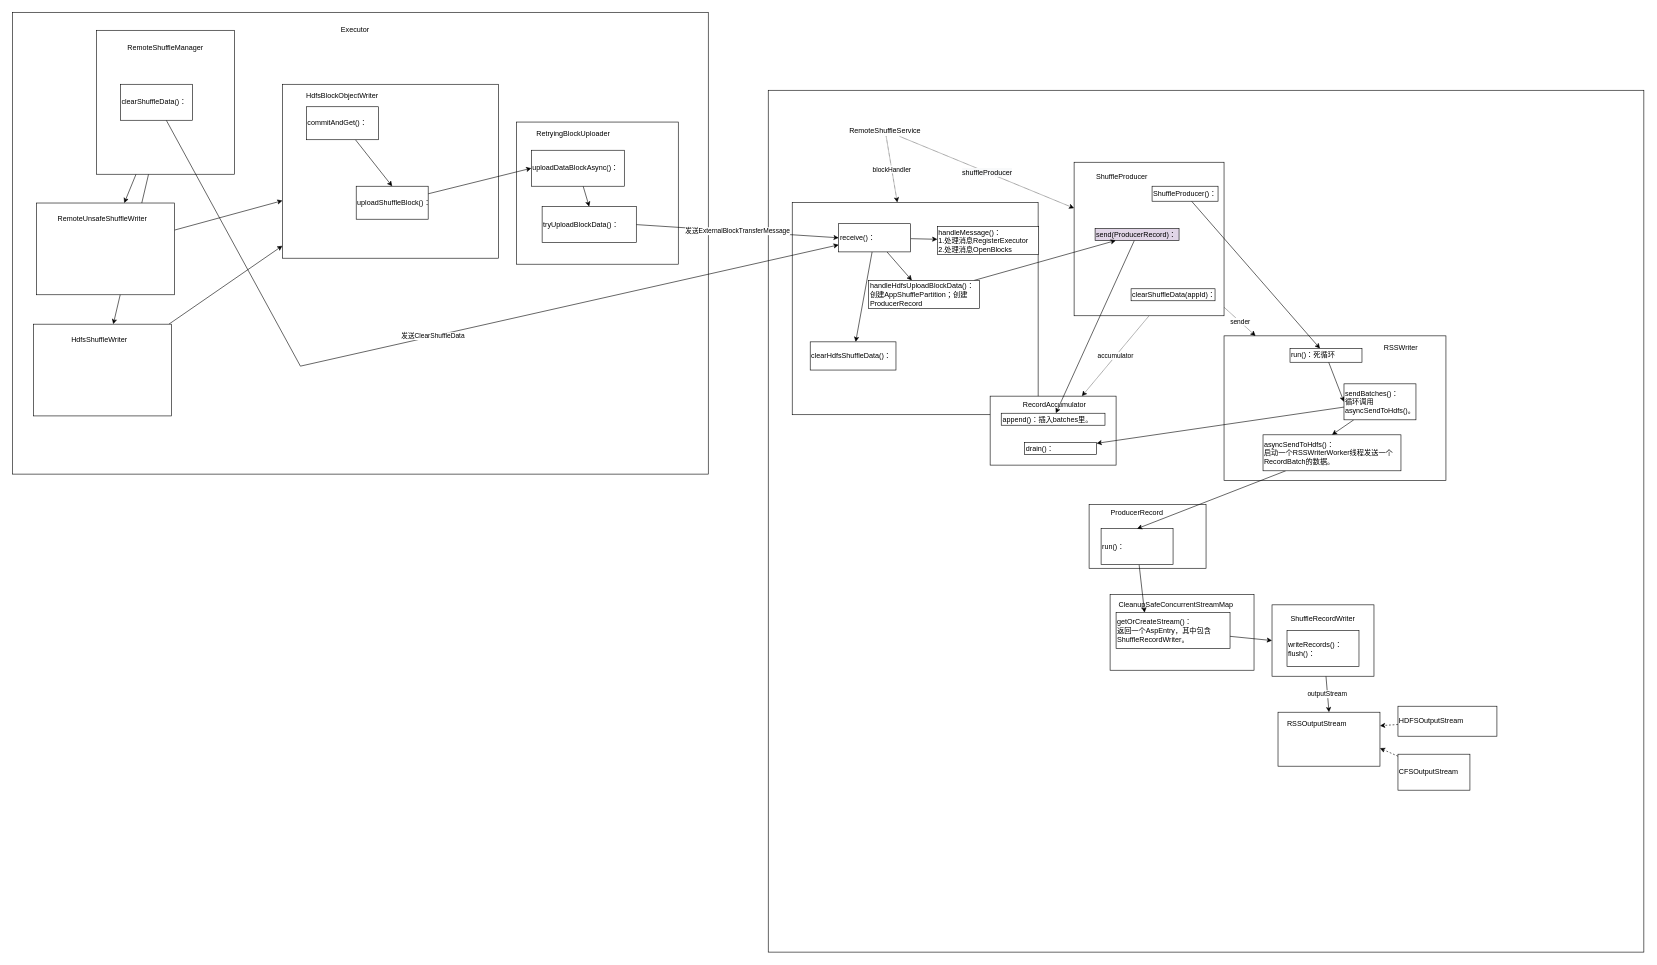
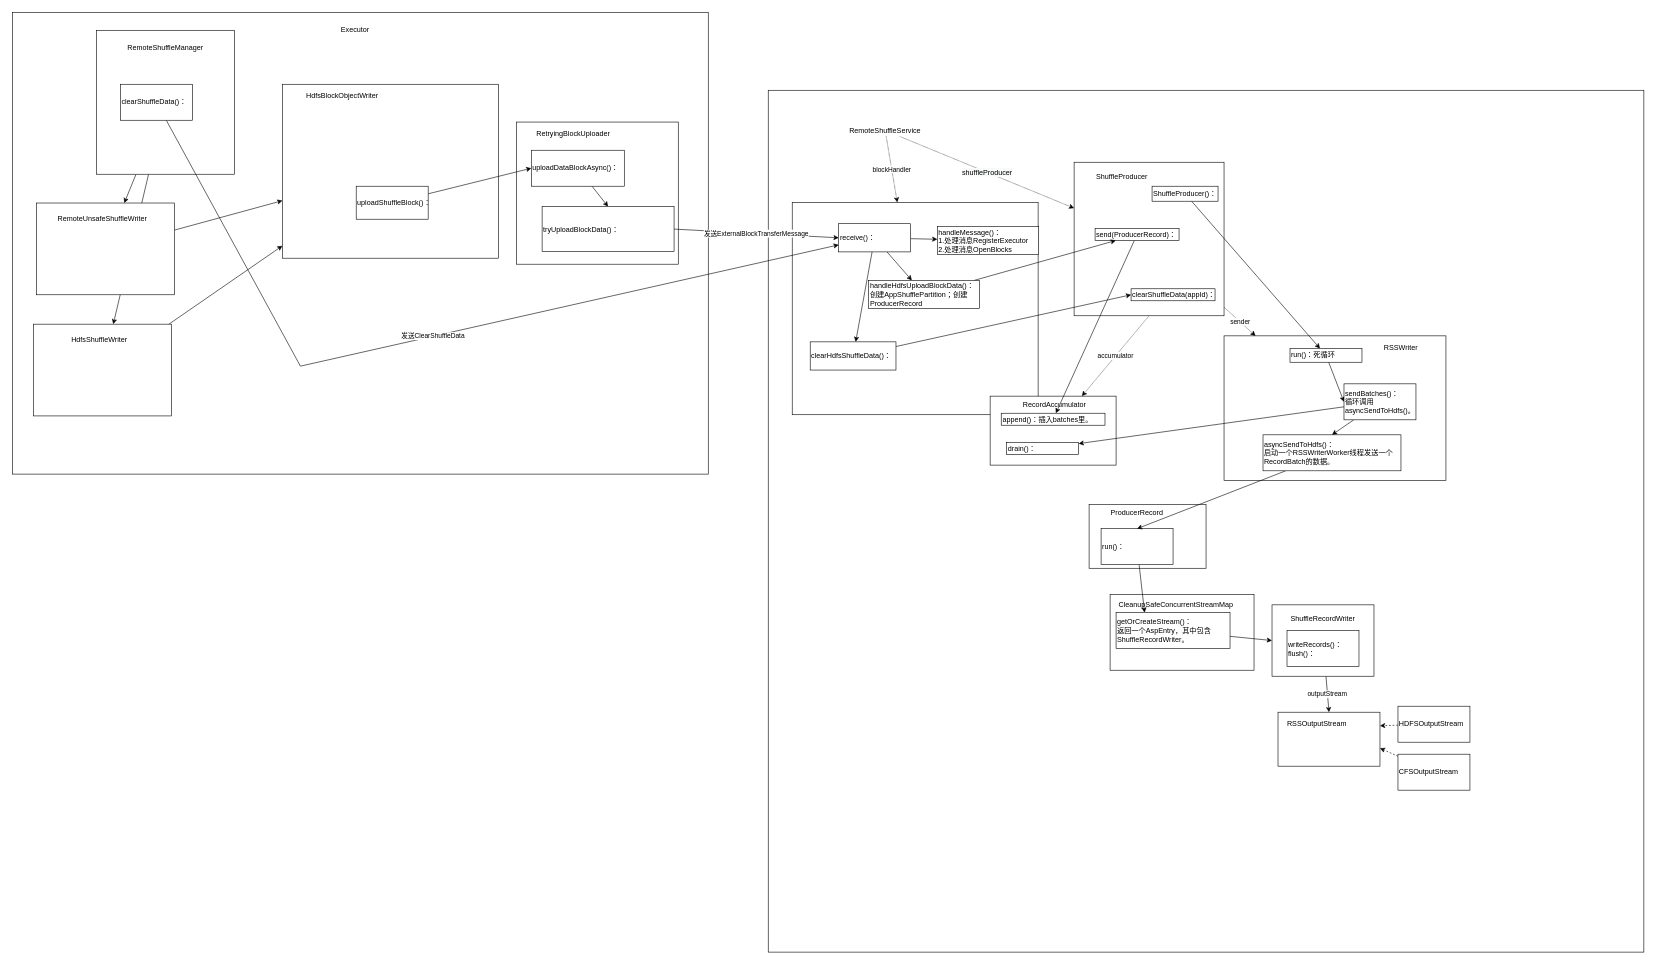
  <mxCell id="0" />
  <mxCell id="1" parent="0" />
  <mxCell id="2" value="" style="rounded=0;whiteSpace=wrap;html=1;align=left;" vertex="1" parent="1"><mxGeometry x="20" y="20" width="1160" height="770" as="geometry" /></mxCell>
  <mxCell id="3" value="" style="rounded=0;whiteSpace=wrap;html=1;" vertex="1" parent="1"><mxGeometry x="1280" y="150" width="1460" height="1437" as="geometry" /></mxCell>
  <mxCell id="4" value="" style="rounded=0;whiteSpace=wrap;html=1;" vertex="1" parent="1"><mxGeometry x="1320" y="337" width="410" height="354" as="geometry" /></mxCell>
  <mxCell id="5" value="" style="rounded=0;whiteSpace=wrap;html=1;" parent="1" vertex="1"><mxGeometry x="860" y="203" width="270" height="237" as="geometry" /></mxCell>
  <mxCell id="6" value="" style="rounded=0;whiteSpace=wrap;html=1;" parent="1" vertex="1"><mxGeometry x="470" y="140" width="360" height="290" as="geometry" /></mxCell>
  <mxCell id="7" value="HdfsBlockObjectWriter" style="text;html=1;strokeColor=none;fillColor=none;align=center;verticalAlign=middle;whiteSpace=wrap;rounded=0;" parent="1" vertex="1"><mxGeometry x="505" y="150" width="130" height="20" as="geometry" /></mxCell>
  <mxCell id="8" style="edgeStyle=none;rounded=0;orthogonalLoop=1;jettySize=auto;html=1;entryX=0;entryY=0.5;entryDx=0;entryDy=0;" edge="1" parent="1" source="9" target="15"><mxGeometry relative="1" as="geometry" /></mxCell>
  <mxCell id="9" value="uploadShuffleBlock()：" style="rounded=0;whiteSpace=wrap;html=1;align=left;" parent="1" vertex="1"><mxGeometry x="593" y="310" width="120" height="55" as="geometry" /></mxCell>
- <mxCell id="10" style="rounded=0;orthogonalLoop=1;jettySize=auto;html=1;entryX=0.5;entryY=0;entryDx=0;entryDy=0;" edge="1" parent="1" source="11" target="9"><mxGeometry relative="1" as="geometry" /></mxCell>
- <mxCell id="11" value="commitAndGet()：" style="rounded=0;whiteSpace=wrap;html=1;align=left;" parent="1" vertex="1"><mxGeometry x="510" y="177.5" width="120" height="55" as="geometry" /></mxCell>
  <mxCell id="12" value="RetryingBlockUploader" style="text;html=1;strokeColor=none;fillColor=none;align=center;verticalAlign=middle;whiteSpace=wrap;rounded=0;" parent="1" vertex="1"><mxGeometry x="885" y="212.5" width="140" height="20" as="geometry" /></mxCell>
  <mxCell id="13" value="发送ExternalBlockTransferMessage" style="edgeStyle=none;rounded=0;orthogonalLoop=1;jettySize=auto;html=1;entryX=0;entryY=0.5;entryDx=0;entryDy=0;exitX=1;exitY=0.5;exitDx=0;exitDy=0;" edge="1" parent="1" source="22" target="21"><mxGeometry relative="1" as="geometry" /></mxCell>
  <mxCell id="14" style="edgeStyle=none;rounded=0;orthogonalLoop=1;jettySize=auto;html=1;entryX=0.5;entryY=0;entryDx=0;entryDy=0;" edge="1" parent="1" source="15" target="22"><mxGeometry relative="1" as="geometry" /></mxCell>
  <mxCell id="15" value="uploadDataBlockAsync()：" style="rounded=0;whiteSpace=wrap;html=1;align=left;" parent="1" vertex="1"><mxGeometry x="885" y="250" width="155" height="60" as="geometry" /></mxCell>
  <mxCell id="16" value="blockHandler" style="edgeStyle=none;rounded=0;orthogonalLoop=1;jettySize=auto;html=1;dashed=1;dashPattern=1 1;" edge="1" parent="1" source="17" target="4"><mxGeometry relative="1" as="geometry" /></mxCell>
  <mxCell id="17" value="RemoteShuffleService" style="text;html=1;strokeColor=none;fillColor=none;align=center;verticalAlign=middle;whiteSpace=wrap;rounded=0;" vertex="1" parent="1"><mxGeometry x="1400" y="207" width="150" height="20" as="geometry" /></mxCell>
  <mxCell id="18" style="edgeStyle=none;rounded=0;orthogonalLoop=1;jettySize=auto;html=1;" edge="1" parent="1" source="21" target="76"><mxGeometry relative="1" as="geometry" /></mxCell>
  <mxCell id="19" style="edgeStyle=none;rounded=0;orthogonalLoop=1;jettySize=auto;html=1;" edge="1" parent="1" source="21" target="78"><mxGeometry relative="1" as="geometry" /></mxCell>
  <mxCell id="20" style="edgeStyle=none;rounded=0;orthogonalLoop=1;jettySize=auto;html=1;" edge="1" parent="1" source="21" target="79"><mxGeometry relative="1" as="geometry" /></mxCell>
  <mxCell id="21" value="receive()：" style="rounded=0;whiteSpace=wrap;html=1;align=left;" vertex="1" parent="1"><mxGeometry x="1397.5" y="372.5" width="120" height="47" as="geometry" /></mxCell>
- <mxCell id="22" value="tryUploadBlockData()：" style="rounded=0;whiteSpace=wrap;html=1;align=left;" vertex="1" parent="1"><mxGeometry x="903" y="344" width="157" height="60" as="geometry" /></mxCell>
+ <mxCell id="22" value="tryUploadBlockData()：" style="rounded=0;whiteSpace=wrap;html=1;align=left;" vertex="1" parent="1"><mxGeometry x="903" y="344" width="220" height="75" as="geometry" /></mxCell>
  <mxCell id="23" style="edgeStyle=none;rounded=0;orthogonalLoop=1;jettySize=auto;html=1;" edge="1" parent="1" source="25" target="30"><mxGeometry relative="1" as="geometry" /></mxCell>
  <mxCell id="24" style="edgeStyle=none;rounded=0;orthogonalLoop=1;jettySize=auto;html=1;" edge="1" parent="1" source="25" target="33"><mxGeometry relative="1" as="geometry" /></mxCell>
  <mxCell id="25" value="" style="rounded=0;whiteSpace=wrap;html=1;" vertex="1" parent="1"><mxGeometry x="160" y="50" width="230" height="240" as="geometry" /></mxCell>
  <mxCell id="26" value="RemoteShuffleManager" style="text;html=1;strokeColor=none;fillColor=none;align=center;verticalAlign=middle;whiteSpace=wrap;rounded=0;" vertex="1" parent="1"><mxGeometry x="200" y="70" width="150" height="20" as="geometry" /></mxCell>
  <mxCell id="27" value="发送ClearShuffleData" style="edgeStyle=none;rounded=0;orthogonalLoop=1;jettySize=auto;html=1;entryX=0;entryY=0.75;entryDx=0;entryDy=0;" edge="1" parent="1" source="28" target="21"><mxGeometry relative="1" as="geometry"><mxPoint x="1100" y="650" as="targetPoint" /><Array as="points"><mxPoint x="500" y="610" /></Array></mxGeometry></mxCell>
  <mxCell id="28" value="clearShuffleData()：" style="rounded=0;whiteSpace=wrap;html=1;align=left;" vertex="1" parent="1"><mxGeometry x="200" y="140" width="120" height="60" as="geometry" /></mxCell>
  <mxCell id="29" style="edgeStyle=none;rounded=0;orthogonalLoop=1;jettySize=auto;html=1;" edge="1" parent="1" source="30" target="6"><mxGeometry relative="1" as="geometry" /></mxCell>
  <mxCell id="30" value="" style="rounded=0;whiteSpace=wrap;html=1;align=left;" vertex="1" parent="1"><mxGeometry x="60" y="338" width="230" height="153" as="geometry" /></mxCell>
  <mxCell id="31" value="RemoteUnsafeShuffleWriter" style="text;html=1;strokeColor=none;fillColor=none;align=center;verticalAlign=middle;whiteSpace=wrap;rounded=0;" vertex="1" parent="1"><mxGeometry x="90" y="354" width="160" height="20" as="geometry" /></mxCell>
  <mxCell id="32" style="edgeStyle=none;rounded=0;orthogonalLoop=1;jettySize=auto;html=1;" edge="1" parent="1" source="33" target="6"><mxGeometry relative="1" as="geometry" /></mxCell>
  <mxCell id="33" value="" style="rounded=0;whiteSpace=wrap;html=1;align=left;" vertex="1" parent="1"><mxGeometry x="55" y="540" width="230" height="153" as="geometry" /></mxCell>
  <mxCell id="34" value="HdfsShuffleWriter" style="text;html=1;strokeColor=none;fillColor=none;align=center;verticalAlign=middle;whiteSpace=wrap;rounded=0;" vertex="1" parent="1"><mxGeometry x="85" y="556" width="160" height="20" as="geometry" /></mxCell>
  <mxCell id="35" value="" style="rounded=0;whiteSpace=wrap;html=1;align=left;" vertex="1" parent="1"><mxGeometry x="2040" y="559.5" width="370" height="241" as="geometry" /></mxCell>
  <mxCell id="36" value="RSSWriter" style="text;html=1;strokeColor=none;fillColor=none;align=center;verticalAlign=middle;whiteSpace=wrap;rounded=0;" vertex="1" parent="1"><mxGeometry x="2300" y="569.5" width="70" height="20" as="geometry" /></mxCell>
  <mxCell id="37" value="" style="rounded=0;whiteSpace=wrap;html=1;align=left;" vertex="1" parent="1"><mxGeometry x="1815" y="841" width="195" height="106" as="geometry" /></mxCell>
  <mxCell id="38" value="ProducerRecord" style="text;html=1;strokeColor=none;fillColor=none;align=center;verticalAlign=middle;whiteSpace=wrap;rounded=0;" vertex="1" parent="1"><mxGeometry x="1850" y="845" width="90" height="20" as="geometry" /></mxCell>
  <mxCell id="39" value="" style="rounded=0;whiteSpace=wrap;html=1;align=left;" vertex="1" parent="1"><mxGeometry x="1850" y="991" width="240" height="126" as="geometry" /></mxCell>
  <mxCell id="40" value="CleanupSafeConcurrentStreamMap" style="text;html=1;strokeColor=none;fillColor=none;align=center;verticalAlign=middle;whiteSpace=wrap;rounded=0;" vertex="1" parent="1"><mxGeometry x="1940" y="998" width="40" height="20" as="geometry" /></mxCell>
  <mxCell id="41" style="edgeStyle=none;rounded=0;orthogonalLoop=1;jettySize=auto;html=1;entryX=0;entryY=0.5;entryDx=0;entryDy=0;" edge="1" parent="1" source="42" target="52"><mxGeometry relative="1" as="geometry" /></mxCell>
  <mxCell id="42" value="getOrCreateStream()：&lt;br&gt;返回一个AspEntry，其中包含ShuffleRecordWriter。" style="rounded=0;whiteSpace=wrap;html=1;align=left;" vertex="1" parent="1"><mxGeometry x="1860" y="1021" width="190" height="60" as="geometry" /></mxCell>
  <mxCell id="43" style="edgeStyle=none;rounded=0;orthogonalLoop=1;jettySize=auto;html=1;entryX=0.25;entryY=0;entryDx=0;entryDy=0;" edge="1" parent="1" source="44" target="42"><mxGeometry relative="1" as="geometry" /></mxCell>
  <mxCell id="44" value="run()：" style="rounded=0;whiteSpace=wrap;html=1;align=left;" vertex="1" parent="1"><mxGeometry x="1835" y="881" width="120" height="60" as="geometry" /></mxCell>
  <mxCell id="45" style="edgeStyle=none;rounded=0;orthogonalLoop=1;jettySize=auto;html=1;entryX=0;entryY=0.5;entryDx=0;entryDy=0;" edge="1" parent="1" source="46" target="48"><mxGeometry relative="1" as="geometry" /></mxCell>
  <mxCell id="46" value="run()：死循环" style="rounded=0;whiteSpace=wrap;html=1;align=left;" vertex="1" parent="1"><mxGeometry x="2150" y="580.5" width="120" height="23" as="geometry" /></mxCell>
  <mxCell id="47" style="edgeStyle=none;rounded=0;orthogonalLoop=1;jettySize=auto;html=1;entryX=0.5;entryY=0;entryDx=0;entryDy=0;" edge="1" parent="1" source="48" target="50"><mxGeometry relative="1" as="geometry" /></mxCell>
  <mxCell id="48" value="sendBatches()：&lt;br&gt;循环调用asyncSendToHdfs()。" style="rounded=0;whiteSpace=wrap;html=1;align=left;" vertex="1" parent="1"><mxGeometry x="2240" y="639.5" width="120" height="60" as="geometry" /></mxCell>
  <mxCell id="49" style="edgeStyle=none;rounded=0;orthogonalLoop=1;jettySize=auto;html=1;entryX=0.5;entryY=0;entryDx=0;entryDy=0;" edge="1" parent="1" source="50" target="44"><mxGeometry relative="1" as="geometry" /></mxCell>
  <mxCell id="50" value="asyncSendToHdfs()：&lt;br&gt;启动一个RSSWriterWorker线程发送一个RecordBatch的数据。" style="rounded=0;whiteSpace=wrap;html=1;align=left;" vertex="1" parent="1"><mxGeometry x="2105" y="724.5" width="230" height="60" as="geometry" /></mxCell>
  <mxCell id="51" value="outputStream" style="edgeStyle=none;rounded=0;orthogonalLoop=1;jettySize=auto;html=1;entryX=0.5;entryY=0;entryDx=0;entryDy=0;" edge="1" parent="1" source="52" target="55"><mxGeometry relative="1" as="geometry" /></mxCell>
  <mxCell id="52" value="" style="rounded=0;whiteSpace=wrap;html=1;align=left;" vertex="1" parent="1"><mxGeometry x="2120" y="1008" width="170" height="119" as="geometry" /></mxCell>
  <mxCell id="53" value="ShuffleRecordWriter" style="text;html=1;strokeColor=none;fillColor=none;align=center;verticalAlign=middle;whiteSpace=wrap;rounded=0;" vertex="1" parent="1"><mxGeometry x="2145" y="1021" width="120" height="20" as="geometry" /></mxCell>
  <mxCell id="54" value="writeRecords()：&lt;br&gt;flush()：" style="rounded=0;whiteSpace=wrap;html=1;align=left;" vertex="1" parent="1"><mxGeometry x="2145" y="1051" width="120" height="60" as="geometry" /></mxCell>
  <mxCell id="55" value="" style="rounded=0;whiteSpace=wrap;html=1;align=left;" vertex="1" parent="1"><mxGeometry x="2130" y="1187" width="170" height="90" as="geometry" /></mxCell>
  <mxCell id="56" value="RSSOutputStream" style="text;html=1;strokeColor=none;fillColor=none;align=center;verticalAlign=middle;whiteSpace=wrap;rounded=0;" vertex="1" parent="1"><mxGeometry x="2140" y="1197" width="110" height="20" as="geometry" /></mxCell>
  <mxCell id="57" style="edgeStyle=none;rounded=0;orthogonalLoop=1;jettySize=auto;html=1;entryX=1;entryY=0.25;entryDx=0;entryDy=0;dashed=1;" edge="1" parent="1" source="58" target="55"><mxGeometry relative="1" as="geometry" /></mxCell>
- <mxCell id="58" value="HDFSOutputStream" style="rounded=0;whiteSpace=wrap;html=1;align=left;" vertex="1" parent="1"><mxGeometry x="2330" y="1177" width="165" height="50" as="geometry" /></mxCell>
+ <mxCell id="58" value="HDFSOutputStream" style="rounded=0;whiteSpace=wrap;html=1;align=left;" vertex="1" parent="1"><mxGeometry x="2330" y="1177" width="120" height="60" as="geometry" /></mxCell>
  <mxCell id="59" style="edgeStyle=none;rounded=0;orthogonalLoop=1;jettySize=auto;html=1;entryX=1;entryY=0.667;entryDx=0;entryDy=0;entryPerimeter=0;dashed=1;" edge="1" parent="1" source="60" target="55"><mxGeometry relative="1" as="geometry" /></mxCell>
  <mxCell id="60" value="CFSOutputStream" style="rounded=0;whiteSpace=wrap;html=1;align=left;" vertex="1" parent="1"><mxGeometry x="2330" y="1257" width="120" height="60" as="geometry" /></mxCell>
  <mxCell id="61" value="sender" style="edgeStyle=none;rounded=0;orthogonalLoop=1;jettySize=auto;html=1;dashed=1;dashPattern=1 1;" edge="1" parent="1" source="63" target="35"><mxGeometry relative="1" as="geometry" /></mxCell>
  <mxCell id="62" value="accumulator" style="edgeStyle=none;rounded=0;orthogonalLoop=1;jettySize=auto;html=1;dashed=1;dashPattern=1 1;exitX=0.5;exitY=1;exitDx=0;exitDy=0;" edge="1" parent="1" source="63" target="65"><mxGeometry relative="1" as="geometry"><mxPoint x="1895" y="559.458" as="sourcePoint" /></mxGeometry></mxCell>
  <mxCell id="63" value="" style="rounded=0;whiteSpace=wrap;html=1;align=left;" vertex="1" parent="1"><mxGeometry x="1790" y="270" width="250" height="256" as="geometry" /></mxCell>
  <mxCell id="64" value="ShuffleProducer" style="text;html=1;strokeColor=none;fillColor=none;align=center;verticalAlign=middle;whiteSpace=wrap;rounded=0;" vertex="1" parent="1"><mxGeometry x="1815" y="285" width="110" height="20" as="geometry" /></mxCell>
  <mxCell id="65" value="" style="rounded=0;whiteSpace=wrap;html=1;align=left;" vertex="1" parent="1"><mxGeometry x="1650" y="660" width="210" height="115" as="geometry" /></mxCell>
  <mxCell id="66" value="RecordAccumulator" style="text;html=1;strokeColor=none;fillColor=none;align=center;verticalAlign=middle;whiteSpace=wrap;rounded=0;" vertex="1" parent="1"><mxGeometry x="1695" y="665" width="125" height="20" as="geometry" /></mxCell>
  <mxCell id="67" value="&lt;span style=&quot;font-size: 12px ; text-align: left ; white-space: normal ; background-color: rgb(248 , 249 , 250)&quot;&gt;shuffleProducer&lt;/span&gt;" style="edgeStyle=none;rounded=0;orthogonalLoop=1;jettySize=auto;html=1;dashed=1;dashPattern=1 1;" edge="1" parent="1" source="17" target="63"><mxGeometry relative="1" as="geometry" /></mxCell>
- <mxCell id="68" value="drain()：" style="rounded=0;whiteSpace=wrap;html=1;align=left;" vertex="1" parent="1"><mxGeometry x="1707.5" y="737.5" width="120" height="20" as="geometry" /></mxCell>
+ <mxCell id="68" value="drain()：" style="rounded=0;whiteSpace=wrap;html=1;align=left;" vertex="1" parent="1"><mxGeometry x="1677.5" y="737.5" width="120" height="20" as="geometry" /></mxCell>
  <mxCell id="69" style="edgeStyle=none;rounded=0;orthogonalLoop=1;jettySize=auto;html=1;" edge="1" parent="1" source="48" target="68"><mxGeometry relative="1" as="geometry" /></mxCell>
  <mxCell id="70" value="append()：插入batches里。" style="rounded=0;whiteSpace=wrap;html=1;align=left;" vertex="1" parent="1"><mxGeometry x="1668.5" y="688.5" width="173" height="20" as="geometry" /></mxCell>
  <mxCell id="71" style="edgeStyle=none;rounded=0;orthogonalLoop=1;jettySize=auto;html=1;" edge="1" parent="1" source="72" target="70"><mxGeometry relative="1" as="geometry" /></mxCell>
- <mxCell id="72" value="send(ProducerRecord)：" style="rounded=0;whiteSpace=wrap;html=1;align=left;fillColor=#e1d5e7;" vertex="1" parent="1"><mxGeometry x="1825" y="380.5" width="140" height="20" as="geometry" /></mxCell>
+ <mxCell id="72" value="send(ProducerRecord)：" style="rounded=0;whiteSpace=wrap;html=1;align=left;" vertex="1" parent="1"><mxGeometry x="1825" y="380.5" width="140" height="20" as="geometry" /></mxCell>
  <mxCell id="73" style="edgeStyle=none;rounded=0;orthogonalLoop=1;jettySize=auto;html=1;" edge="1" parent="1" source="74" target="46"><mxGeometry relative="1" as="geometry" /></mxCell>
  <mxCell id="74" value="&lt;span style=&quot;text-align: center&quot;&gt;ShuffleProducer()：&lt;/span&gt;" style="rounded=0;whiteSpace=wrap;html=1;align=left;" vertex="1" parent="1"><mxGeometry x="1920" y="310" width="110" height="25" as="geometry" /></mxCell>
  <mxCell id="75" style="edgeStyle=none;rounded=0;orthogonalLoop=1;jettySize=auto;html=1;" edge="1" parent="1" source="76" target="72"><mxGeometry relative="1" as="geometry" /></mxCell>
  <mxCell id="76" value="handleHdfsUploadBlockData()：&lt;br&gt;创建AppShufflePartition；创建ProducerRecord" style="rounded=0;whiteSpace=wrap;html=1;align=left;" vertex="1" parent="1"><mxGeometry x="1447.5" y="467" width="185" height="47" as="geometry" /></mxCell>
+ <mxCell id="77" style="edgeStyle=none;rounded=0;orthogonalLoop=1;jettySize=auto;html=1;entryX=0;entryY=0.5;entryDx=0;entryDy=0;" edge="1" parent="1" source="78" target="80"><mxGeometry relative="1" as="geometry" /></mxCell>
  <mxCell id="78" value="clearHdfsShuffleData()：" style="rounded=0;whiteSpace=wrap;html=1;align=left;" vertex="1" parent="1"><mxGeometry x="1350" y="569.5" width="143" height="47" as="geometry" /></mxCell>
  <mxCell id="79" value="handleMessage()：&lt;br&gt;1.处理消息RegisterExecutor&lt;br&gt;2.处理消息OpenBlocks" style="rounded=0;whiteSpace=wrap;html=1;align=left;" vertex="1" parent="1"><mxGeometry x="1562" y="377" width="169" height="47" as="geometry" /></mxCell>
  <mxCell id="80" value="clearShuffleData(appId)：" style="rounded=0;whiteSpace=wrap;html=1;align=left;" vertex="1" parent="1"><mxGeometry x="1885" y="481" width="140" height="20" as="geometry" /></mxCell>
  <mxCell id="81" value="Executor" style="text;html=1;strokeColor=none;fillColor=none;align=center;verticalAlign=middle;whiteSpace=wrap;rounded=0;" vertex="1" parent="1"><mxGeometry x="553" y="40" width="77" height="20" as="geometry" /></mxCell>
